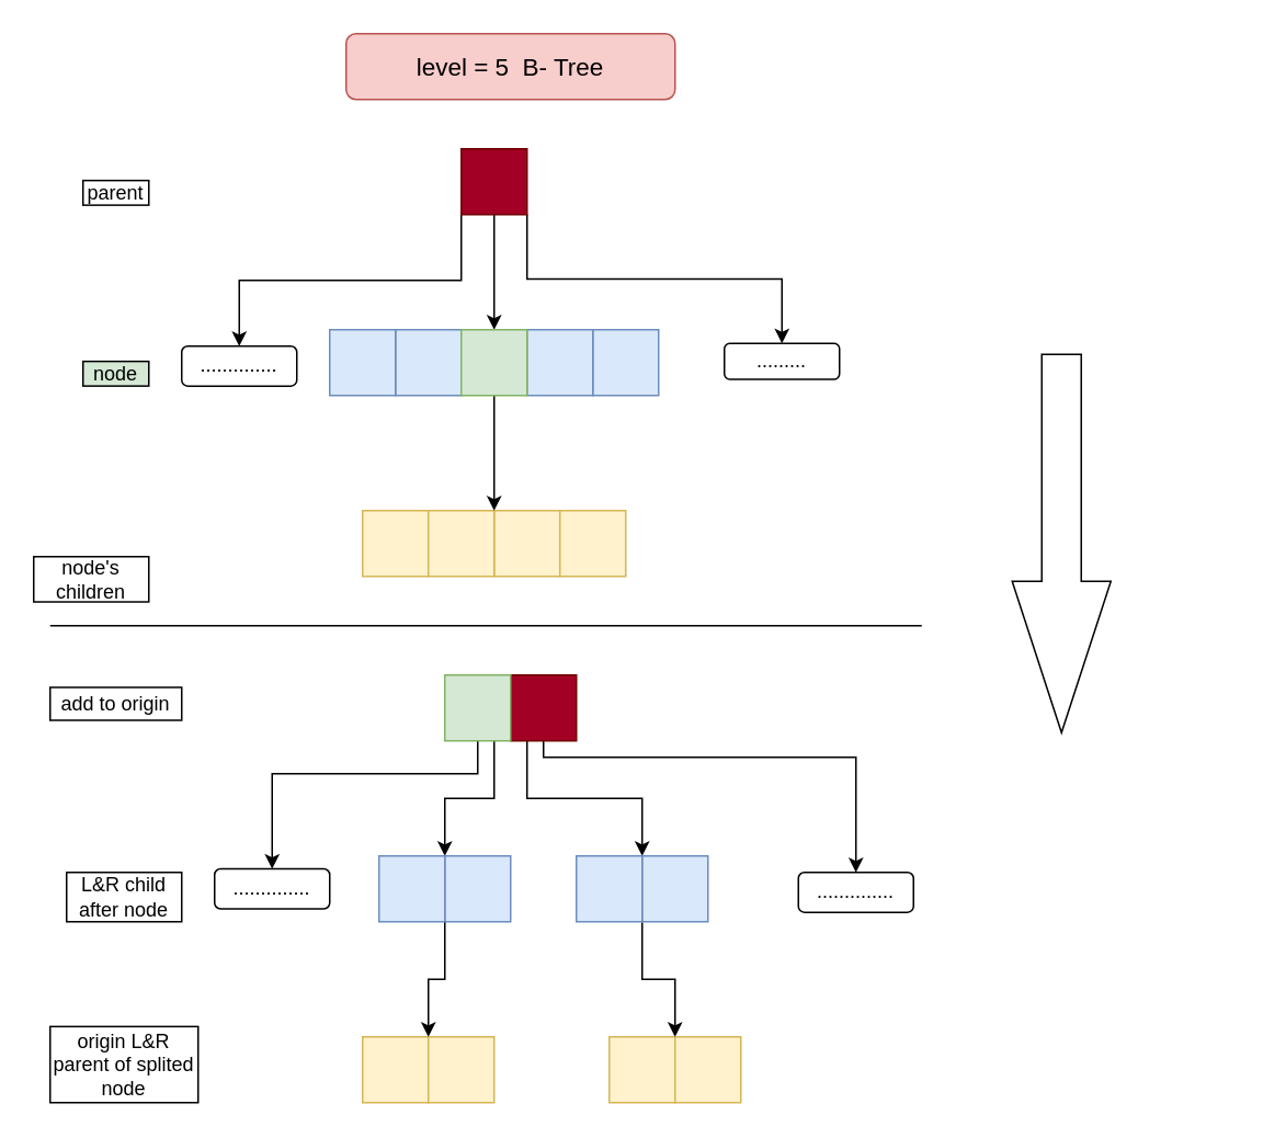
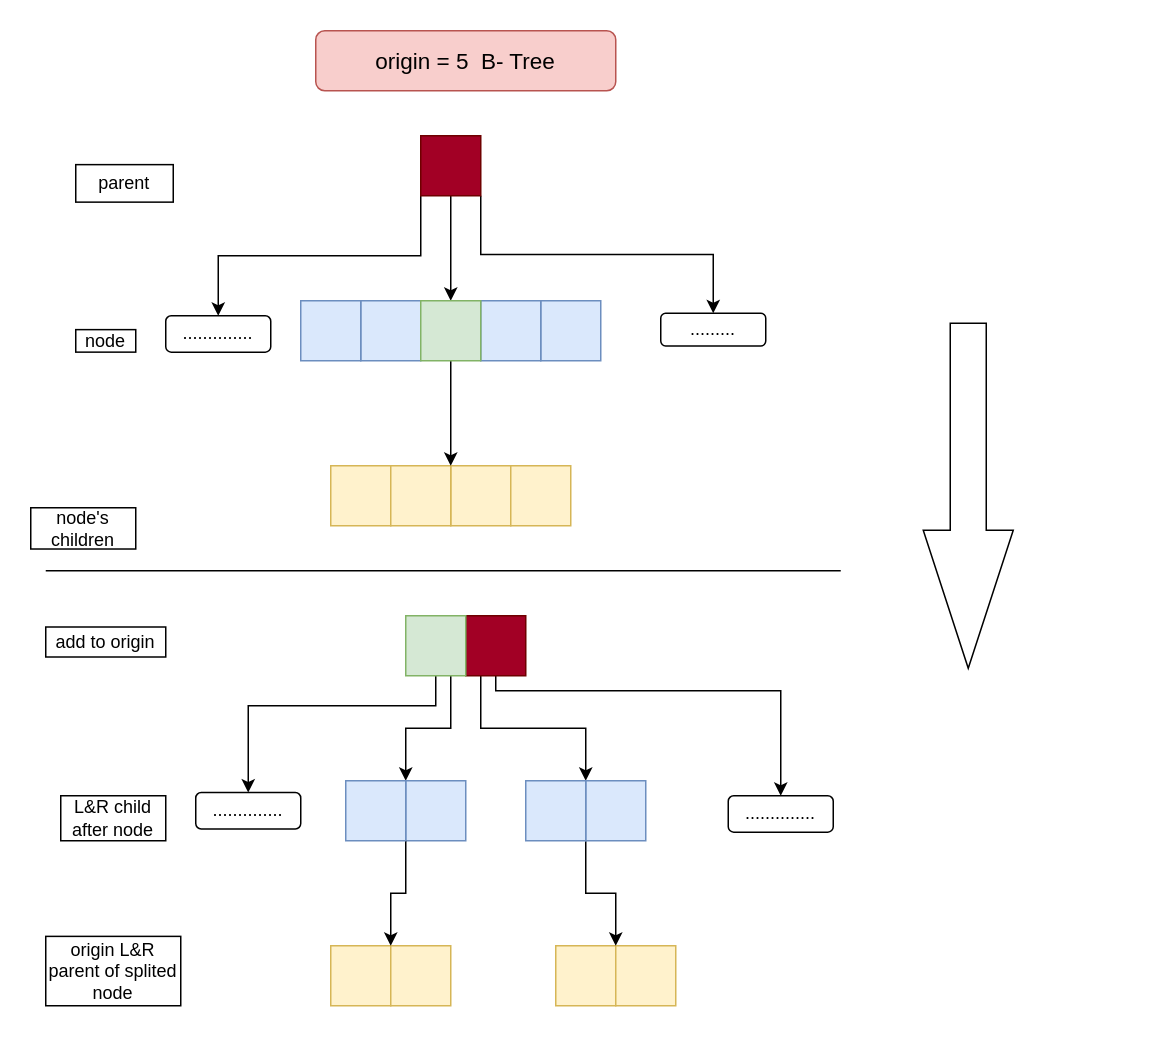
  <mxCell id="0" />
  <mxCell id="1" parent="0" />
  <mxCell id="2" value="" style="whiteSpace=wrap;html=1;aspect=fixed;fillColor=#dae8fc;strokeColor=#6c8ebf;" vertex="1" parent="1"><mxGeometry x="240" y="200" width="40" height="40" as="geometry" /></mxCell>
  <mxCell id="3" value="" style="whiteSpace=wrap;html=1;aspect=fixed;fillColor=#fff2cc;strokeColor=#d6b656;" vertex="1" parent="1"><mxGeometry x="300" y="310" width="40" height="40" as="geometry" /></mxCell>
  <mxCell id="4" value="" style="whiteSpace=wrap;html=1;aspect=fixed;fillColor=#fff2cc;strokeColor=#d6b656;" vertex="1" parent="1"><mxGeometry x="340" y="310" width="40" height="40" as="geometry" /></mxCell>
  <mxCell id="5" value="" style="whiteSpace=wrap;html=1;aspect=fixed;fillColor=#fff2cc;strokeColor=#d6b656;" vertex="1" parent="1"><mxGeometry x="220" y="310" width="40" height="40" as="geometry" /></mxCell>
  <mxCell id="6" value="" style="whiteSpace=wrap;html=1;aspect=fixed;fillColor=#fff2cc;strokeColor=#d6b656;" vertex="1" parent="1"><mxGeometry x="260" y="310" width="40" height="40" as="geometry" /></mxCell>
  <mxCell id="7" style="edgeStyle=orthogonalEdgeStyle;rounded=0;orthogonalLoop=1;jettySize=auto;html=1;exitX=0.5;exitY=1;exitDx=0;exitDy=0;entryX=0.5;entryY=0;entryDx=0;entryDy=0;" edge="1" parent="1" source="10" target="15"><mxGeometry relative="1" as="geometry" /></mxCell>
  <mxCell id="8" style="edgeStyle=orthogonalEdgeStyle;rounded=0;orthogonalLoop=1;jettySize=auto;html=1;exitX=0;exitY=1;exitDx=0;exitDy=0;entryX=0.5;entryY=0;entryDx=0;entryDy=0;fontFamily=Helvetica;fontSize=12;fontColor=default;" edge="1" parent="1" source="10" target="40"><mxGeometry relative="1" as="geometry" /></mxCell>
  <mxCell id="9" style="edgeStyle=orthogonalEdgeStyle;rounded=0;orthogonalLoop=1;jettySize=auto;html=1;exitX=1;exitY=1;exitDx=0;exitDy=0;entryX=0.5;entryY=0;entryDx=0;entryDy=0;fontFamily=Helvetica;fontSize=12;fontColor=default;" edge="1" parent="1" source="10" target="39"><mxGeometry relative="1" as="geometry" /></mxCell>
  <mxCell id="10" value="" style="whiteSpace=wrap;html=1;aspect=fixed;fillColor=#a20025;strokeColor=#6F0000;fontColor=#ffffff;" vertex="1" parent="1"><mxGeometry x="280" y="90" width="40" height="40" as="geometry" /></mxCell>
  <mxCell id="11" value="" style="whiteSpace=wrap;html=1;aspect=fixed;fillColor=#dae8fc;strokeColor=#6c8ebf;" vertex="1" parent="1"><mxGeometry x="360" y="200" width="40" height="40" as="geometry" /></mxCell>
  <mxCell id="12" value="" style="whiteSpace=wrap;html=1;aspect=fixed;fillColor=#dae8fc;strokeColor=#6c8ebf;" vertex="1" parent="1"><mxGeometry x="320" y="200" width="40" height="40" as="geometry" /></mxCell>
  <mxCell id="13" value="" style="whiteSpace=wrap;html=1;aspect=fixed;fillColor=#dae8fc;strokeColor=#6c8ebf;" vertex="1" parent="1"><mxGeometry x="200" y="200" width="40" height="40" as="geometry" /></mxCell>
  <mxCell id="14" style="edgeStyle=orthogonalEdgeStyle;rounded=0;orthogonalLoop=1;jettySize=auto;html=1;fontFamily=Helvetica;fontSize=12;fontColor=default;entryX=1;entryY=0;entryDx=0;entryDy=0;exitX=0.5;exitY=1;exitDx=0;exitDy=0;" edge="1" parent="1" source="15" target="6"><mxGeometry relative="1" as="geometry"><mxPoint x="300.333" y="300" as="targetPoint" /><mxPoint x="300" y="260" as="sourcePoint" /></mxGeometry></mxCell>
  <mxCell id="15" value="" style="whiteSpace=wrap;html=1;aspect=fixed;&#10;color= red;fillColor=#d5e8d4;strokeColor=#82b366;" vertex="1" parent="1"><mxGeometry x="280" y="200" width="40" height="40" as="geometry" /></mxCell>
- <mxCell id="16" value="node" style="whiteSpace=wrap;html=1;fillColor=#d5e8d4;" vertex="1" parent="1"><mxGeometry x="50" y="219.26" width="40" height="15" as="geometry" /></mxCell>
- <mxCell id="17" value="parent" style="whiteSpace=wrap;html=1;" vertex="1" parent="1"><mxGeometry x="50" y="109.26" width="40" height="15" as="geometry" /></mxCell>
+ <mxCell id="16" value="node" style="whiteSpace=wrap;html=1;" vertex="1" parent="1"><mxGeometry x="50" y="219.26" width="40" height="15" as="geometry" /></mxCell>
+ <mxCell id="17" value="parent" style="whiteSpace=wrap;html=1;" vertex="1" parent="1"><mxGeometry x="50" y="109.26" width="65" height="25" as="geometry" /></mxCell>
  <mxCell id="18" value="node's children" style="whiteSpace=wrap;html=1;" vertex="1" parent="1"><mxGeometry x="20" y="338.01" width="70" height="27.5" as="geometry" /></mxCell>
  <mxCell id="19" value="" style="whiteSpace=wrap;html=1;aspect=fixed;fillColor=#dae8fc;strokeColor=#6c8ebf;" vertex="1" parent="1"><mxGeometry x="270" y="520" width="40" height="40" as="geometry" /></mxCell>
  <mxCell id="20" value="" style="whiteSpace=wrap;html=1;aspect=fixed;fillColor=#fff2cc;strokeColor=#d6b656;" vertex="1" parent="1"><mxGeometry x="370" y="630" width="40" height="40" as="geometry" /></mxCell>
  <mxCell id="21" value="" style="whiteSpace=wrap;html=1;aspect=fixed;fillColor=#fff2cc;strokeColor=#d6b656;" vertex="1" parent="1"><mxGeometry x="410" y="630" width="40" height="40" as="geometry" /></mxCell>
  <mxCell id="22" value="" style="whiteSpace=wrap;html=1;aspect=fixed;fillColor=#fff2cc;strokeColor=#d6b656;" vertex="1" parent="1"><mxGeometry x="220" y="630" width="40" height="40" as="geometry" /></mxCell>
  <mxCell id="23" value="" style="whiteSpace=wrap;html=1;aspect=fixed;fillColor=#fff2cc;strokeColor=#d6b656;" vertex="1" parent="1"><mxGeometry x="260" y="630" width="40" height="40" as="geometry" /></mxCell>
  <mxCell id="24" style="edgeStyle=orthogonalEdgeStyle;rounded=0;orthogonalLoop=1;jettySize=auto;html=1;exitX=1;exitY=1;exitDx=0;exitDy=0;" edge="1" parent="1" source="28"><mxGeometry relative="1" as="geometry"><mxPoint x="350.333" y="450.333" as="targetPoint" /></mxGeometry></mxCell>
  <mxCell id="25" style="edgeStyle=orthogonalEdgeStyle;rounded=0;orthogonalLoop=1;jettySize=auto;html=1;entryX=1;entryY=0;entryDx=0;entryDy=0;fontFamily=Helvetica;fontSize=12;fontColor=default;exitX=0.75;exitY=1;exitDx=0;exitDy=0;" edge="1" parent="1" source="35" target="33"><mxGeometry relative="1" as="geometry"><mxPoint x="340" y="470" as="sourcePoint" /></mxGeometry></mxCell>
  <mxCell id="26" style="edgeStyle=orthogonalEdgeStyle;rounded=0;orthogonalLoop=1;jettySize=auto;html=1;exitX=0.25;exitY=1;exitDx=0;exitDy=0;entryX=1;entryY=0;entryDx=0;entryDy=0;fontFamily=Helvetica;fontSize=12;fontColor=default;" edge="1" parent="1" source="28" target="31"><mxGeometry relative="1" as="geometry" /></mxCell>
  <mxCell id="27" style="edgeStyle=orthogonalEdgeStyle;rounded=0;orthogonalLoop=1;jettySize=auto;html=1;exitX=0.5;exitY=1;exitDx=0;exitDy=0;entryX=0.5;entryY=0;entryDx=0;entryDy=0;fontFamily=Helvetica;fontSize=12;fontColor=default;" edge="1" parent="1" source="28" target="43"><mxGeometry relative="1" as="geometry"><Array as="points"><mxPoint x="330" y="460" /><mxPoint x="520" y="460" /></Array></mxGeometry></mxCell>
  <mxCell id="28" value="" style="whiteSpace=wrap;html=1;aspect=fixed;fillColor=#a20025;fontColor=#ffffff;strokeColor=#6F0000;" vertex="1" parent="1"><mxGeometry x="310" y="410" width="40" height="40" as="geometry" /></mxCell>
  <mxCell id="29" style="edgeStyle=orthogonalEdgeStyle;rounded=0;orthogonalLoop=1;jettySize=auto;html=1;exitX=0;exitY=1;exitDx=0;exitDy=0;entryX=0;entryY=0;entryDx=0;entryDy=0;" edge="1" parent="1" source="30" target="21"><mxGeometry relative="1" as="geometry" /></mxCell>
  <mxCell id="30" value="" style="whiteSpace=wrap;html=1;aspect=fixed;fillColor=#dae8fc;strokeColor=#6c8ebf;" vertex="1" parent="1"><mxGeometry x="390" y="520" width="40" height="40" as="geometry" /></mxCell>
  <mxCell id="31" value="" style="whiteSpace=wrap;html=1;aspect=fixed;fillColor=#dae8fc;strokeColor=#6c8ebf;" vertex="1" parent="1"><mxGeometry x="350" y="520" width="40" height="40" as="geometry" /></mxCell>
  <mxCell id="32" style="edgeStyle=orthogonalEdgeStyle;rounded=0;orthogonalLoop=1;jettySize=auto;html=1;exitX=1;exitY=1;exitDx=0;exitDy=0;entryX=0;entryY=0;entryDx=0;entryDy=0;" edge="1" parent="1" source="33" target="23"><mxGeometry relative="1" as="geometry" /></mxCell>
  <mxCell id="33" value="" style="whiteSpace=wrap;html=1;aspect=fixed;fillColor=#dae8fc;strokeColor=#6c8ebf;" vertex="1" parent="1"><mxGeometry x="230" y="520" width="40" height="40" as="geometry" /></mxCell>
  <mxCell id="34" style="edgeStyle=orthogonalEdgeStyle;rounded=0;orthogonalLoop=1;jettySize=auto;html=1;exitX=0.5;exitY=1;exitDx=0;exitDy=0;entryX=0.5;entryY=0;entryDx=0;entryDy=0;fontFamily=Helvetica;fontSize=12;fontColor=default;" edge="1" parent="1" source="35" target="44"><mxGeometry relative="1" as="geometry"><Array as="points"><mxPoint x="290" y="470" /><mxPoint x="165" y="470" /></Array></mxGeometry></mxCell>
  <mxCell id="35" value="" style="whiteSpace=wrap;html=1;aspect=fixed;fillColor=#d5e8d4;strokeColor=#82b366;" vertex="1" parent="1"><mxGeometry x="270" y="410" width="40" height="40" as="geometry" /></mxCell>
  <mxCell id="36" value="L&amp;amp;R child after node" style="whiteSpace=wrap;html=1;fontFamily=Helvetica;fontSize=12;fontColor=default;fillColor=none;gradientColor=none;" vertex="1" parent="1"><mxGeometry x="40" y="530" width="70" height="30" as="geometry" /></mxCell>
  <mxCell id="37" value="origin L&amp;amp;R parent of splited node" style="whiteSpace=wrap;html=1;fontFamily=Helvetica;fontSize=12;fontColor=default;fillColor=none;gradientColor=none;" vertex="1" parent="1"><mxGeometry x="30" y="623.75" width="90" height="46.25" as="geometry" /></mxCell>
  <mxCell id="38" value="add to origin" style="whiteSpace=wrap;html=1;fontFamily=Helvetica;fontSize=12;fontColor=default;fillColor=none;gradientColor=none;" vertex="1" parent="1"><mxGeometry x="30" y="417.5" width="80" height="20" as="geometry" /></mxCell>
  <mxCell id="39" value="........." style="rounded=1;whiteSpace=wrap;html=1;fontFamily=Helvetica;fontSize=12;fontColor=default;fillColor=none;gradientColor=none;" vertex="1" parent="1"><mxGeometry x="440" y="208.38" width="70" height="21.76" as="geometry" /></mxCell>
  <mxCell id="40" value=".............." style="rounded=1;whiteSpace=wrap;html=1;fontFamily=Helvetica;fontSize=12;fontColor=default;fillColor=none;gradientColor=none;" vertex="1" parent="1"><mxGeometry x="110" y="210" width="70" height="24.26" as="geometry" /></mxCell>
  <mxCell id="41" value="" style="shape=singleArrow;whiteSpace=wrap;html=1;arrowWidth=0.4;arrowSize=0.4;fontFamily=Helvetica;fontSize=12;fontColor=default;fillColor=none;gradientColor=none;rotation=90;" vertex="1" parent="1"><mxGeometry x="530" y="300" width="230" height="60" as="geometry" /></mxCell>
  <mxCell id="42" value="" style="endArrow=none;html=1;rounded=0;fontFamily=Helvetica;fontSize=12;fontColor=default;" edge="1" parent="1"><mxGeometry width="50" height="50" relative="1" as="geometry"><mxPoint x="560" y="380" as="sourcePoint" /><mxPoint x="30" y="380" as="targetPoint" /></mxGeometry></mxCell>
  <mxCell id="43" value=".............." style="rounded=1;whiteSpace=wrap;html=1;fontFamily=Helvetica;fontSize=12;fontColor=default;fillColor=none;gradientColor=none;" vertex="1" parent="1"><mxGeometry x="485" y="530" width="70" height="24.26" as="geometry" /></mxCell>
  <mxCell id="44" value=".............." style="rounded=1;whiteSpace=wrap;html=1;fontFamily=Helvetica;fontSize=12;fontColor=default;fillColor=none;gradientColor=none;" vertex="1" parent="1"><mxGeometry x="130" y="527.87" width="70" height="24.26" as="geometry" /></mxCell>
- <mxCell id="45" value="&lt;font style=&quot;font-size: 15px;&quot;&gt;level = 5&amp;nbsp; B- Tree&lt;/font&gt;" style="rounded=1;whiteSpace=wrap;html=1;fontFamily=Helvetica;fontSize=12;fillColor=#f8cecc;strokeColor=#b85450;" vertex="1" parent="1"><mxGeometry x="210" y="20" width="200" height="40" as="geometry" /></mxCell>
+ <mxCell id="45" value="&lt;font style=&quot;font-size: 15px;&quot;&gt;origin = 5&amp;nbsp; B- Tree&lt;/font&gt;" style="rounded=1;whiteSpace=wrap;html=1;fontFamily=Helvetica;fontSize=12;fillColor=#f8cecc;strokeColor=#b85450;" vertex="1" parent="1"><mxGeometry x="210" y="20" width="200" height="40" as="geometry" /></mxCell>
